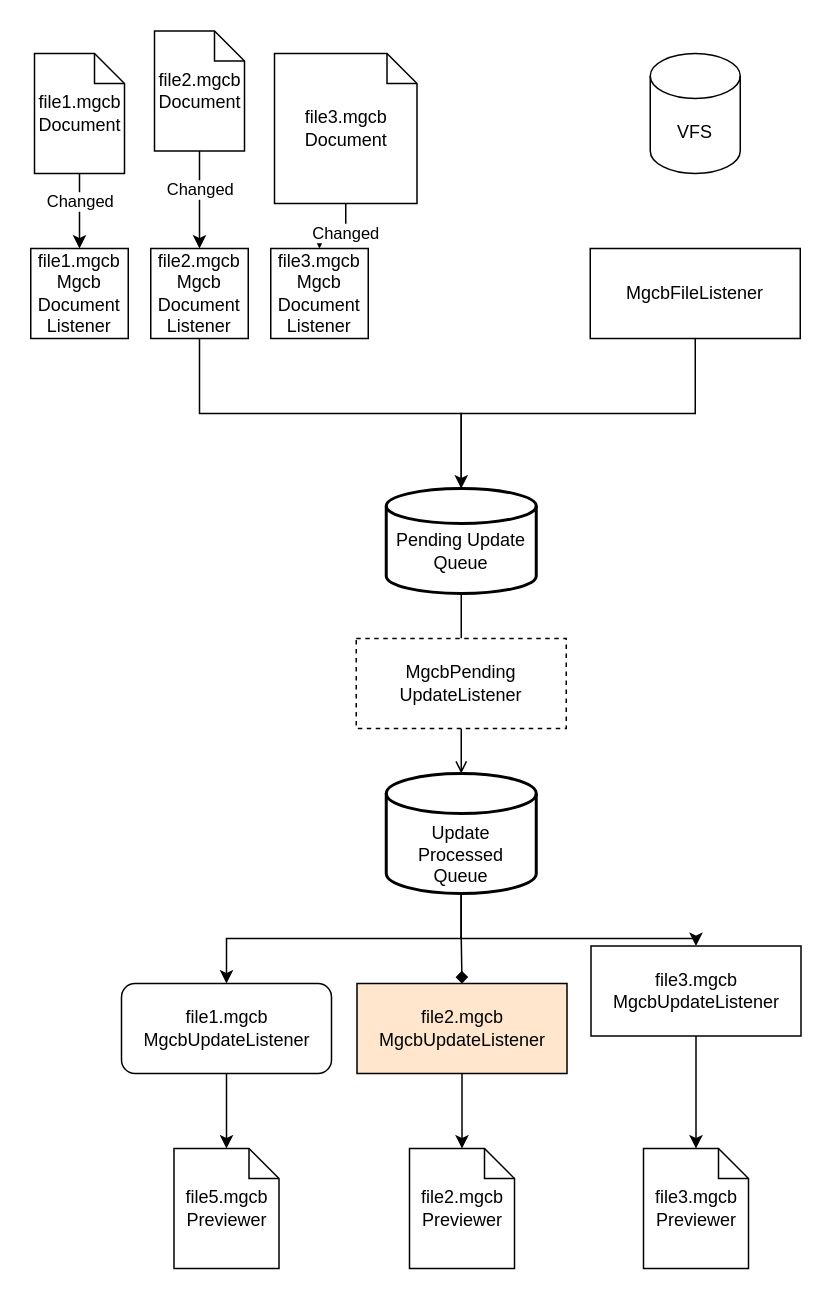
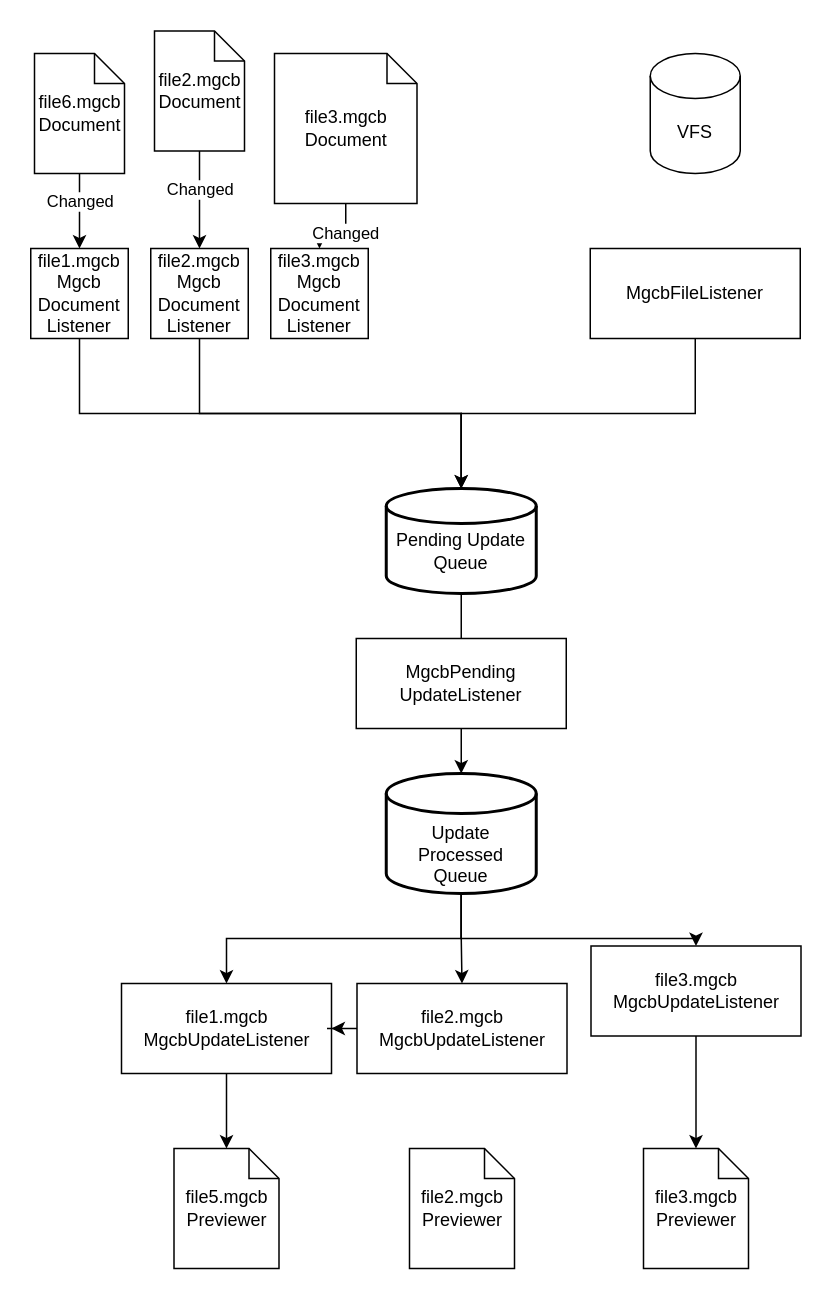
  <mxCell id="0" />
  <mxCell id="1" parent="0" />
  <mxCell id="2" style="edgeStyle=orthogonalEdgeStyle;rounded=0;orthogonalLoop=1;jettySize=auto;html=1;entryX=0.5;entryY=0;entryDx=0;entryDy=0;entryPerimeter=0;" edge="1" parent="1" source="3" target="9"><mxGeometry relative="1" as="geometry"><Array as="points"><mxPoint x="463" y="275" /><mxPoint x="307" y="275" /></Array></mxGeometry></mxCell>
  <mxCell id="3" value="MgcbFileListener" style="rounded=0;whiteSpace=wrap;html=1;" vertex="1" parent="1"><mxGeometry x="393" y="165" width="140" height="60" as="geometry" /></mxCell>
  <mxCell id="4" value="VFS" style="shape=cylinder3;whiteSpace=wrap;html=1;boundedLbl=1;backgroundOutline=1;size=15;" vertex="1" parent="1"><mxGeometry x="433" y="35" width="60" height="80" as="geometry" /></mxCell>
  <mxCell id="5" style="edgeStyle=orthogonalEdgeStyle;rounded=0;orthogonalLoop=1;jettySize=auto;html=1;entryX=0.5;entryY=0;entryDx=0;entryDy=0;" edge="1" parent="1" source="7" target="28"><mxGeometry relative="1" as="geometry" /></mxCell>
  <mxCell id="6" value="Changed" style="edgeLabel;html=1;align=center;verticalAlign=middle;resizable=0;points=[];" vertex="1" connectable="0" parent="5"><mxGeometry x="-0.28" y="-1" relative="1" as="geometry"><mxPoint x="1" y="2" as="offset" /></mxGeometry></mxCell>
  <mxCell id="7" value="file2.mgcb&lt;br&gt;Document" style="shape=note;size=20;whiteSpace=wrap;html=1;" vertex="1" parent="1"><mxGeometry x="102.5" y="20" width="60" height="80" as="geometry" /></mxCell>
  <mxCell id="8" style="edgeStyle=orthogonalEdgeStyle;rounded=0;orthogonalLoop=1;jettySize=auto;html=1;entryX=0.5;entryY=0;entryDx=0;entryDy=0;endArrow=none;" edge="1" parent="1" source="9" target="35"><mxGeometry relative="1" as="geometry" /></mxCell>
  <mxCell id="9" value="&lt;br&gt;Pending Update&lt;br&gt;Queue" style="strokeWidth=2;html=1;shape=mxgraph.flowchart.database;whiteSpace=wrap;" vertex="1" parent="1"><mxGeometry x="257" y="325" width="100" height="70" as="geometry" /></mxCell>
  <mxCell id="10" style="edgeStyle=orthogonalEdgeStyle;rounded=0;orthogonalLoop=1;jettySize=auto;html=1;" edge="1" parent="1" source="11" target="16"><mxGeometry relative="1" as="geometry" /></mxCell>
- <mxCell id="11" value="file1.mgcb&lt;br&gt;MgcbUpdateListener" style="whiteSpace=wrap;html=1;rounded=1;" vertex="1" parent="1"><mxGeometry x="80.5" y="655" width="140" height="60" as="geometry" /></mxCell>
- <mxCell id="12" style="edgeStyle=orthogonalEdgeStyle;rounded=0;orthogonalLoop=1;jettySize=auto;html=1;entryX=0.5;entryY=0;entryDx=0;entryDy=0;entryPerimeter=0;" edge="1" parent="1" source="13" target="17"><mxGeometry relative="1" as="geometry" /></mxCell>
- <mxCell id="13" value="file2.mgcb&lt;br&gt;MgcbUpdateListener" style="rounded=0;whiteSpace=wrap;html=1;fillColor=#ffe6cc;" vertex="1" parent="1"><mxGeometry x="237.5" y="655" width="140" height="60" as="geometry" /></mxCell>
+ <mxCell id="11" value="file1.mgcb&lt;br&gt;MgcbUpdateListener" style="rounded=0;whiteSpace=wrap;html=1;" vertex="1" parent="1"><mxGeometry x="80.5" y="655" width="140" height="60" as="geometry" /></mxCell>
+ <mxCell id="12" style="edgeStyle=orthogonalEdgeStyle;rounded=0;orthogonalLoop=1;jettySize=auto;html=1;" edge="1" parent="1" source="13" target="11"><mxGeometry relative="1" as="geometry" /></mxCell>
+ <mxCell id="13" value="file2.mgcb&lt;br&gt;MgcbUpdateListener" style="rounded=0;whiteSpace=wrap;html=1;" vertex="1" parent="1"><mxGeometry x="237.5" y="655" width="140" height="60" as="geometry" /></mxCell>
  <mxCell id="14" style="edgeStyle=orthogonalEdgeStyle;rounded=0;orthogonalLoop=1;jettySize=auto;html=1;entryX=0.5;entryY=0;entryDx=0;entryDy=0;entryPerimeter=0;" edge="1" parent="1" source="15" target="18"><mxGeometry relative="1" as="geometry" /></mxCell>
  <mxCell id="15" value="file3.mgcb&lt;br&gt;MgcbUpdateListener" style="rounded=0;whiteSpace=wrap;html=1;" vertex="1" parent="1"><mxGeometry x="393.5" y="630" width="140" height="60" as="geometry" /></mxCell>
  <mxCell id="16" value="file5.mgcb&lt;br&gt;Previewer" style="shape=note;size=20;whiteSpace=wrap;html=1;" vertex="1" parent="1"><mxGeometry x="115.5" y="765" width="70" height="80" as="geometry" /></mxCell>
  <mxCell id="17" value="file2.mgcb&lt;br&gt;Previewer" style="shape=note;size=20;whiteSpace=wrap;html=1;" vertex="1" parent="1"><mxGeometry x="272.5" y="765" width="70" height="80" as="geometry" /></mxCell>
  <mxCell id="18" value="file3.mgcb&lt;br&gt;Previewer" style="shape=note;size=20;whiteSpace=wrap;html=1;" vertex="1" parent="1"><mxGeometry x="428.5" y="765" width="70" height="80" as="geometry" /></mxCell>
  <mxCell id="19" style="edgeStyle=orthogonalEdgeStyle;rounded=0;orthogonalLoop=1;jettySize=auto;html=1;entryX=0.5;entryY=0;entryDx=0;entryDy=0;" edge="1" parent="1" source="21" target="26"><mxGeometry relative="1" as="geometry" /></mxCell>
  <mxCell id="20" value="Changed" style="edgeLabel;html=1;align=center;verticalAlign=middle;resizable=0;points=[];" vertex="1" connectable="0" parent="19"><mxGeometry x="-0.264" relative="1" as="geometry"><mxPoint as="offset" /></mxGeometry></mxCell>
- <mxCell id="21" value="file1.mgcb&lt;br&gt;Document" style="shape=note;size=20;whiteSpace=wrap;html=1;" vertex="1" parent="1"><mxGeometry x="22.5" y="35" width="60" height="80" as="geometry" /></mxCell>
+ <mxCell id="21" value="file6.mgcb&lt;br&gt;Document" style="shape=note;size=20;whiteSpace=wrap;html=1;" vertex="1" parent="1"><mxGeometry x="22.5" y="35" width="60" height="80" as="geometry" /></mxCell>
  <mxCell id="22" style="edgeStyle=orthogonalEdgeStyle;rounded=0;orthogonalLoop=1;jettySize=auto;html=1;entryX=0.5;entryY=0;entryDx=0;entryDy=0;" edge="1" parent="1" source="24" target="29"><mxGeometry relative="1" as="geometry" /></mxCell>
  <mxCell id="23" value="Changed" style="edgeLabel;html=1;align=center;verticalAlign=middle;resizable=0;points=[];" vertex="1" connectable="0" parent="22"><mxGeometry x="-0.216" y="-1" relative="1" as="geometry"><mxPoint as="offset" /></mxGeometry></mxCell>
  <mxCell id="24" value="file3.mgcb&lt;br&gt;Document" style="shape=note;size=20;whiteSpace=wrap;html=1;" vertex="1" parent="1"><mxGeometry x="182.5" y="35" width="95" height="100" as="geometry" /></mxCell>
+ <mxCell id="25" style="edgeStyle=orthogonalEdgeStyle;rounded=0;orthogonalLoop=1;jettySize=auto;html=1;entryX=0.5;entryY=0;entryDx=0;entryDy=0;entryPerimeter=0;" edge="1" parent="1" source="26" target="9"><mxGeometry relative="1" as="geometry"><Array as="points"><mxPoint x="53" y="275" /><mxPoint x="307" y="275" /></Array></mxGeometry></mxCell>
  <mxCell id="26" value="file1.mgcb&lt;br&gt;Mgcb&lt;br&gt;Document&lt;br&gt;Listener" style="rounded=0;whiteSpace=wrap;html=1;" vertex="1" parent="1"><mxGeometry x="20" y="165" width="65" height="60" as="geometry" /></mxCell>
  <mxCell id="27" style="edgeStyle=orthogonalEdgeStyle;rounded=0;orthogonalLoop=1;jettySize=auto;html=1;entryX=0.5;entryY=0;entryDx=0;entryDy=0;entryPerimeter=0;endArrow=none;" edge="1" parent="1" source="28" target="9"><mxGeometry relative="1" as="geometry"><Array as="points"><mxPoint x="133" y="275" /><mxPoint x="307" y="275" /></Array></mxGeometry></mxCell>
  <mxCell id="28" value="file2.mgcb&lt;br&gt;Mgcb&lt;br&gt;Document&lt;br&gt;Listener" style="rounded=0;whiteSpace=wrap;html=1;" vertex="1" parent="1"><mxGeometry x="100" y="165" width="65" height="60" as="geometry" /></mxCell>
  <mxCell id="29" value="file3.mgcb&lt;br&gt;Mgcb&lt;br&gt;Document&lt;br&gt;Listener" style="rounded=0;whiteSpace=wrap;html=1;" vertex="1" parent="1"><mxGeometry x="180" y="165" width="65" height="60" as="geometry" /></mxCell>
- <mxCell id="30" style="edgeStyle=orthogonalEdgeStyle;rounded=0;orthogonalLoop=1;jettySize=auto;html=1;entryX=0.5;entryY=0;entryDx=0;entryDy=0;endArrow=diamond;" edge="1" parent="1" source="33" target="13"><mxGeometry relative="1" as="geometry" /></mxCell>
+ <mxCell id="30" style="edgeStyle=orthogonalEdgeStyle;rounded=0;orthogonalLoop=1;jettySize=auto;html=1;entryX=0.5;entryY=0;entryDx=0;entryDy=0;" edge="1" parent="1" source="33" target="13"><mxGeometry relative="1" as="geometry" /></mxCell>
  <mxCell id="31" style="edgeStyle=orthogonalEdgeStyle;rounded=0;orthogonalLoop=1;jettySize=auto;html=1;entryX=0.5;entryY=0;entryDx=0;entryDy=0;" edge="1" parent="1" source="33" target="11"><mxGeometry relative="1" as="geometry"><Array as="points"><mxPoint x="307" y="625" /><mxPoint x="151" y="625" /></Array></mxGeometry></mxCell>
  <mxCell id="32" style="edgeStyle=orthogonalEdgeStyle;rounded=0;orthogonalLoop=1;jettySize=auto;html=1;entryX=0.5;entryY=0;entryDx=0;entryDy=0;" edge="1" parent="1" source="33" target="15"><mxGeometry relative="1" as="geometry"><Array as="points"><mxPoint x="307" y="625" /><mxPoint x="464" y="625" /></Array></mxGeometry></mxCell>
  <mxCell id="33" value="&lt;br&gt;&lt;br&gt;Update Processed&lt;br&gt;Queue" style="strokeWidth=2;html=1;shape=mxgraph.flowchart.database;whiteSpace=wrap;" vertex="1" parent="1"><mxGeometry x="257" y="515" width="100" height="80" as="geometry" /></mxCell>
- <mxCell id="34" style="edgeStyle=orthogonalEdgeStyle;rounded=0;orthogonalLoop=1;jettySize=auto;html=1;entryX=0.5;entryY=0;entryDx=0;entryDy=0;entryPerimeter=0;endArrow=open;" edge="1" parent="1" source="35" target="33"><mxGeometry relative="1" as="geometry" /></mxCell>
- <mxCell id="35" value="MgcbPending&lt;br&gt;UpdateListener" style="rounded=0;whiteSpace=wrap;html=1;dashed=1;" vertex="1" parent="1"><mxGeometry x="237" y="425" width="140" height="60" as="geometry" /></mxCell>
+ <mxCell id="34" style="edgeStyle=orthogonalEdgeStyle;rounded=0;orthogonalLoop=1;jettySize=auto;html=1;entryX=0.5;entryY=0;entryDx=0;entryDy=0;entryPerimeter=0;" edge="1" parent="1" source="35" target="33"><mxGeometry relative="1" as="geometry" /></mxCell>
+ <mxCell id="35" value="MgcbPending&lt;br&gt;UpdateListener" style="rounded=0;whiteSpace=wrap;html=1;" vertex="1" parent="1"><mxGeometry x="237" y="425" width="140" height="60" as="geometry" /></mxCell>
